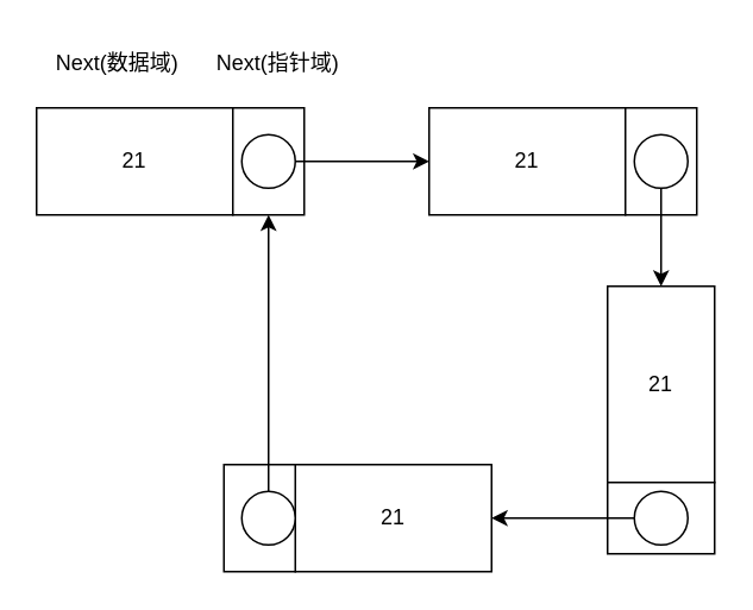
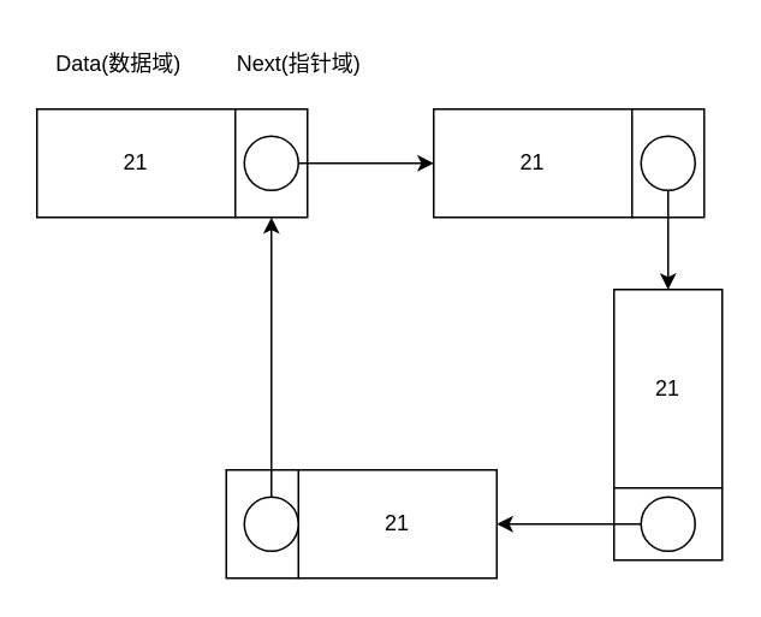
  <mxCell id="0" />
  <mxCell id="1" parent="0" />
  <mxCell id="2" value="21" style="rounded=0;whiteSpace=wrap;html=1;" vertex="1" parent="1"><mxGeometry x="20" y="60" width="110" height="60" as="geometry" /></mxCell>
  <mxCell id="3" value="" style="rounded=0;whiteSpace=wrap;html=1;" vertex="1" parent="1"><mxGeometry x="130" y="60" width="40" height="60" as="geometry" /></mxCell>
  <mxCell id="4" style="edgeStyle=orthogonalEdgeStyle;rounded=0;orthogonalLoop=1;jettySize=auto;html=1;" edge="1" parent="1" source="5"><mxGeometry relative="1" as="geometry"><mxPoint x="240" y="90" as="targetPoint" /></mxGeometry></mxCell>
  <mxCell id="5" value="" style="verticalLabelPosition=bottom;verticalAlign=top;html=1;shape=mxgraph.flowchart.on-page_reference;" vertex="1" parent="1"><mxGeometry x="135" y="75" width="30" height="30" as="geometry" /></mxCell>
  <mxCell id="6" value="21" style="rounded=0;whiteSpace=wrap;html=1;" vertex="1" parent="1"><mxGeometry x="240" y="60" width="110" height="60" as="geometry" /></mxCell>
  <mxCell id="7" value="" style="rounded=0;whiteSpace=wrap;html=1;" vertex="1" parent="1"><mxGeometry x="350" y="60" width="40" height="60" as="geometry" /></mxCell>
  <mxCell id="8" style="edgeStyle=orthogonalEdgeStyle;rounded=0;orthogonalLoop=1;jettySize=auto;html=1;" edge="1" parent="1" source="9" target="10"><mxGeometry relative="1" as="geometry"><mxPoint x="370" y="180" as="targetPoint" /></mxGeometry></mxCell>
  <mxCell id="9" value="" style="verticalLabelPosition=bottom;verticalAlign=top;html=1;shape=mxgraph.flowchart.on-page_reference;" vertex="1" parent="1"><mxGeometry x="355" y="75" width="30" height="30" as="geometry" /></mxCell>
  <mxCell id="10" value="21" style="rounded=0;whiteSpace=wrap;html=1;direction=south;" vertex="1" parent="1"><mxGeometry x="340" y="160" width="60" height="110" as="geometry" /></mxCell>
  <mxCell id="11" value="" style="rounded=0;whiteSpace=wrap;html=1;direction=south;" vertex="1" parent="1"><mxGeometry x="340" y="270" width="60" height="40" as="geometry" /></mxCell>
  <mxCell id="12" style="edgeStyle=orthogonalEdgeStyle;rounded=0;orthogonalLoop=1;jettySize=auto;html=1;" edge="1" parent="1" source="13" target="14"><mxGeometry relative="1" as="geometry"><mxPoint x="150" y="290" as="targetPoint" /></mxGeometry></mxCell>
  <mxCell id="13" value="" style="verticalLabelPosition=bottom;verticalAlign=top;html=1;shape=mxgraph.flowchart.on-page_reference;" vertex="1" parent="1"><mxGeometry x="355" y="275" width="30" height="30" as="geometry" /></mxCell>
  <mxCell id="14" value="21" style="rounded=0;whiteSpace=wrap;html=1;direction=west;" vertex="1" parent="1"><mxGeometry x="165" y="260" width="110" height="60" as="geometry" /></mxCell>
  <mxCell id="15" value="" style="rounded=0;whiteSpace=wrap;html=1;" vertex="1" parent="1"><mxGeometry x="125" y="260" width="40" height="60" as="geometry" /></mxCell>
  <mxCell id="16" style="edgeStyle=orthogonalEdgeStyle;rounded=0;orthogonalLoop=1;jettySize=auto;html=1;" edge="1" parent="1" source="17" target="3"><mxGeometry relative="1" as="geometry" /></mxCell>
  <mxCell id="17" value="" style="verticalLabelPosition=bottom;verticalAlign=top;html=1;shape=mxgraph.flowchart.on-page_reference;" vertex="1" parent="1"><mxGeometry x="135" y="275" width="30" height="30" as="geometry" /></mxCell>
- <mxCell id="18" value="Next(数据域)" style="text;html=1;align=center;verticalAlign=middle;resizable=0;points=[];autosize=1;strokeColor=none;fillColor=none;" vertex="1" parent="1"><mxGeometry x="20" y="20" width="90" height="30" as="geometry" /></mxCell>
- <mxCell id="19" value="Next(指针域)" style="text;html=1;align=center;verticalAlign=middle;resizable=0;points=[];autosize=1;strokeColor=none;fillColor=none;" vertex="1" parent="1"><mxGeometry x="110" y="20" width="90" height="30" as="geometry" /></mxCell>
+ <mxCell id="18" value="Data(数据域)" style="text;html=1;align=center;verticalAlign=middle;resizable=0;points=[];autosize=1;strokeColor=none;fillColor=none;" vertex="1" parent="1"><mxGeometry x="20" y="20" width="90" height="30" as="geometry" /></mxCell>
+ <mxCell id="19" value="Next(指针域)" style="text;html=1;align=center;verticalAlign=middle;resizable=0;points=[];autosize=1;strokeColor=none;fillColor=none;" vertex="1" parent="1"><mxGeometry x="120" y="20" width="90" height="30" as="geometry" /></mxCell>
